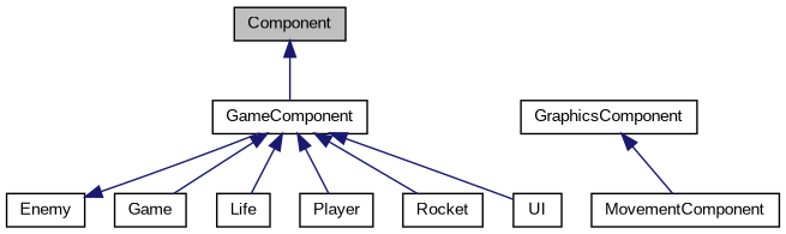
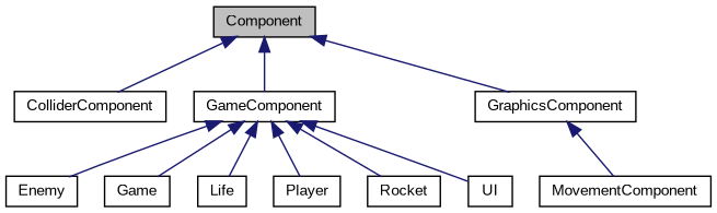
  digraph {
    fontname="Liberation Sans"
    node [color=black fillcolor=white fontname="Liberation Sans" fontsize=10 shape=record style=filled]
    edge [color=midnightblue dir=back fontname="Liberation Sans" fontsize=10 labelfontname=Helvetica labelfontsize=10 style=solid]
    n1 [fillcolor=grey75 fontcolor=black height=0.2 label=Component width=0.4]
+   n2 [height=0.2 label=ColliderComponent width=0.4]
    n3 [height=0.2 label=GameComponent width=0.4]
    n4 [height=0.2 label=GraphicsComponent width=0.4]
    n5 [height=0.2 label=Enemy width=0.4]
    n6 [height=0.2 label=Game width=0.4]
    n7 [height=0.2 label=Life width=0.4]
    n8 [height=0.2 label=Player width=0.4]
    n9 [height=0.2 label=Rocket width=0.4]
    n10 [height=0.2 label=UI width=0.4]
    n11 [height=0.2 label=MovementComponent width=0.4]
+   n1 -> n2
    n1 -> n3
-   n5 -> n3
+   n1 -> n4
+   n3 -> n5
    n3 -> n6
    n3 -> n7
    n3 -> n8
    n3 -> n9
    n3 -> n10
    n4 -> n11
  }
